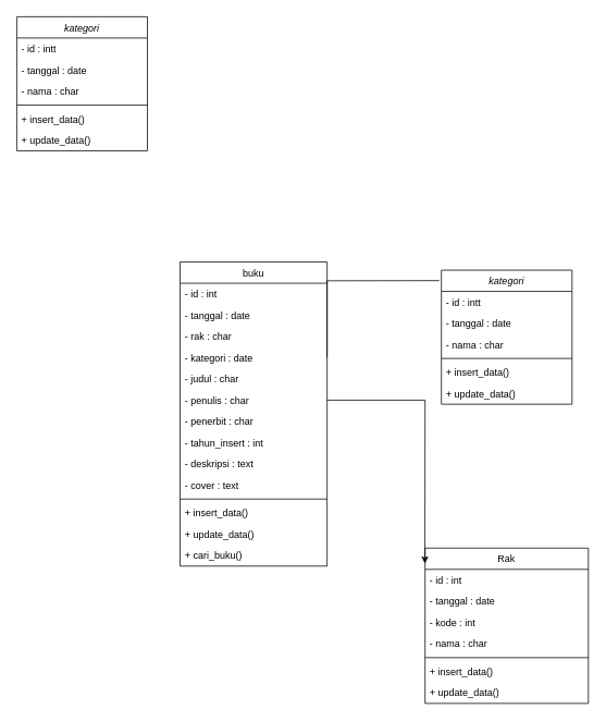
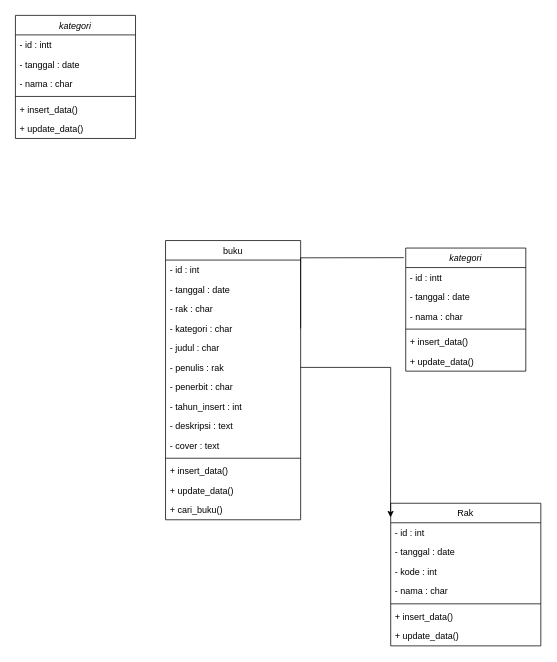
  <mxCell id="0" />
  <mxCell id="1" parent="0" />
  <mxCell id="2" value="kategori" style="swimlane;fontStyle=2;align=center;verticalAlign=top;childLayout=stackLayout;horizontal=1;startSize=26;horizontalStack=0;resizeParent=1;resizeLast=0;collapsible=1;marginBottom=0;rounded=0;shadow=0;strokeWidth=1;" vertex="1" parent="1"><mxGeometry x="540" y="330" width="160" height="164" as="geometry"><mxRectangle x="230" y="140" width="160" height="26" as="alternateBounds" /></mxGeometry></mxCell>
  <mxCell id="3" value="- id : intt" style="text;align=left;verticalAlign=top;spacingLeft=4;spacingRight=4;overflow=hidden;rotatable=0;points=[[0,0.5],[1,0.5]];portConstraint=eastwest;" vertex="1" parent="2"><mxGeometry y="26" width="160" height="26" as="geometry" /></mxCell>
  <mxCell id="4" value="- tanggal : date" style="text;align=left;verticalAlign=top;spacingLeft=4;spacingRight=4;overflow=hidden;rotatable=0;points=[[0,0.5],[1,0.5]];portConstraint=eastwest;rounded=0;shadow=0;html=0;" vertex="1" parent="2"><mxGeometry y="52" width="160" height="26" as="geometry" /></mxCell>
  <mxCell id="5" value="- nama : char&#10;" style="text;align=left;verticalAlign=top;spacingLeft=4;spacingRight=4;overflow=hidden;rotatable=0;points=[[0,0.5],[1,0.5]];portConstraint=eastwest;rounded=0;shadow=0;html=0;" vertex="1" parent="2"><mxGeometry y="78" width="160" height="26" as="geometry" /></mxCell>
  <mxCell id="6" value="" style="line;html=1;strokeWidth=1;align=left;verticalAlign=middle;spacingTop=-1;spacingLeft=3;spacingRight=3;rotatable=0;labelPosition=right;points=[];portConstraint=eastwest;" vertex="1" parent="2"><mxGeometry y="104" width="160" height="8" as="geometry" /></mxCell>
  <mxCell id="7" value="+ insert_data()&#10;" style="text;align=left;verticalAlign=top;spacingLeft=4;spacingRight=4;overflow=hidden;rotatable=0;points=[[0,0.5],[1,0.5]];portConstraint=eastwest;" vertex="1" parent="2"><mxGeometry y="112" width="160" height="26" as="geometry" /></mxCell>
  <mxCell id="8" value="+ update_data()&#10;" style="text;align=left;verticalAlign=top;spacingLeft=4;spacingRight=4;overflow=hidden;rotatable=0;points=[[0,0.5],[1,0.5]];portConstraint=eastwest;" vertex="1" parent="2"><mxGeometry y="138" width="160" height="26" as="geometry" /></mxCell>
  <mxCell id="9" value="Rak" style="swimlane;fontStyle=0;align=center;verticalAlign=top;childLayout=stackLayout;horizontal=1;startSize=26;horizontalStack=0;resizeParent=1;resizeLast=0;collapsible=1;marginBottom=0;rounded=0;shadow=0;strokeWidth=1;" vertex="1" parent="1"><mxGeometry x="520" y="670" width="200" height="190" as="geometry"><mxRectangle x="130" y="380" width="160" height="26" as="alternateBounds" /></mxGeometry></mxCell>
  <mxCell id="10" value="- id : int" style="text;align=left;verticalAlign=top;spacingLeft=4;spacingRight=4;overflow=hidden;rotatable=0;points=[[0,0.5],[1,0.5]];portConstraint=eastwest;" vertex="1" parent="9"><mxGeometry y="26" width="200" height="26" as="geometry" /></mxCell>
  <mxCell id="11" value="- tanggal : date" style="text;align=left;verticalAlign=top;spacingLeft=4;spacingRight=4;overflow=hidden;rotatable=0;points=[[0,0.5],[1,0.5]];portConstraint=eastwest;rounded=0;shadow=0;html=0;" vertex="1" parent="9"><mxGeometry y="52" width="200" height="26" as="geometry" /></mxCell>
  <mxCell id="12" value="- kode : int" style="text;align=left;verticalAlign=top;spacingLeft=4;spacingRight=4;overflow=hidden;rotatable=0;points=[[0,0.5],[1,0.5]];portConstraint=eastwest;rounded=0;shadow=0;html=0;" vertex="1" parent="9"><mxGeometry y="78" width="200" height="26" as="geometry" /></mxCell>
  <mxCell id="13" value="- nama : char" style="text;align=left;verticalAlign=top;spacingLeft=4;spacingRight=4;overflow=hidden;rotatable=0;points=[[0,0.5],[1,0.5]];portConstraint=eastwest;rounded=0;shadow=0;html=0;" vertex="1" parent="9"><mxGeometry y="104" width="200" height="26" as="geometry" /></mxCell>
  <mxCell id="14" value="" style="line;html=1;strokeWidth=1;align=left;verticalAlign=middle;spacingTop=-1;spacingLeft=3;spacingRight=3;rotatable=0;labelPosition=right;points=[];portConstraint=eastwest;" vertex="1" parent="9"><mxGeometry y="130" width="200" height="8" as="geometry" /></mxCell>
  <mxCell id="15" value="+ insert_data()&#10;" style="text;align=left;verticalAlign=top;spacingLeft=4;spacingRight=4;overflow=hidden;rotatable=0;points=[[0,0.5],[1,0.5]];portConstraint=eastwest;fontStyle=0;strokeWidth=0;" vertex="1" parent="9"><mxGeometry y="138" width="200" height="26" as="geometry" /></mxCell>
  <mxCell id="16" value="+ update_data()" style="text;align=left;verticalAlign=top;spacingLeft=4;spacingRight=4;overflow=hidden;rotatable=0;points=[[0,0.5],[1,0.5]];portConstraint=eastwest;fontStyle=0;strokeWidth=0;" vertex="1" parent="9"><mxGeometry y="164" width="200" height="26" as="geometry" /></mxCell>
  <mxCell id="17" value="buku" style="swimlane;fontStyle=0;align=center;verticalAlign=top;childLayout=stackLayout;horizontal=1;startSize=26;horizontalStack=0;resizeParent=1;resizeLast=0;collapsible=1;marginBottom=0;rounded=0;shadow=0;strokeWidth=1;" vertex="1" parent="1"><mxGeometry x="220" y="320" width="180" height="372" as="geometry"><mxRectangle x="550" y="140" width="160" height="26" as="alternateBounds" /></mxGeometry></mxCell>
  <mxCell id="18" value="- id : int&#10;" style="text;align=left;verticalAlign=top;spacingLeft=4;spacingRight=4;overflow=hidden;rotatable=0;points=[[0,0.5],[1,0.5]];portConstraint=eastwest;" vertex="1" parent="17"><mxGeometry y="26" width="180" height="26" as="geometry" /></mxCell>
  <mxCell id="19" value="- tanggal : date&#10;" style="text;align=left;verticalAlign=top;spacingLeft=4;spacingRight=4;overflow=hidden;rotatable=0;points=[[0,0.5],[1,0.5]];portConstraint=eastwest;" vertex="1" parent="17"><mxGeometry y="52" width="180" height="26" as="geometry" /></mxCell>
  <mxCell id="20" value="- rak : char" style="text;align=left;verticalAlign=top;spacingLeft=4;spacingRight=4;overflow=hidden;rotatable=0;points=[[0,0.5],[1,0.5]];portConstraint=eastwest;" vertex="1" parent="17"><mxGeometry y="78" width="180" height="26" as="geometry" /></mxCell>
- <mxCell id="21" value="- kategori : date&#10;" style="text;align=left;verticalAlign=top;spacingLeft=4;spacingRight=4;overflow=hidden;rotatable=0;points=[[0,0.5],[1,0.5]];portConstraint=eastwest;rounded=0;shadow=0;html=0;" vertex="1" parent="17"><mxGeometry y="104" width="180" height="26" as="geometry" /></mxCell>
+ <mxCell id="21" value="- kategori : char&#10;" style="text;align=left;verticalAlign=top;spacingLeft=4;spacingRight=4;overflow=hidden;rotatable=0;points=[[0,0.5],[1,0.5]];portConstraint=eastwest;rounded=0;shadow=0;html=0;" vertex="1" parent="17"><mxGeometry y="104" width="180" height="26" as="geometry" /></mxCell>
  <mxCell id="22" value="- judul : char" style="text;align=left;verticalAlign=top;spacingLeft=4;spacingRight=4;overflow=hidden;rotatable=0;points=[[0,0.5],[1,0.5]];portConstraint=eastwest;rounded=0;shadow=0;html=0;" vertex="1" parent="17"><mxGeometry y="130" width="180" height="26" as="geometry" /></mxCell>
- <mxCell id="23" value="- penulis : char&#10;" style="text;align=left;verticalAlign=top;spacingLeft=4;spacingRight=4;overflow=hidden;rotatable=0;points=[[0,0.5],[1,0.5]];portConstraint=eastwest;rounded=0;shadow=0;html=0;" vertex="1" parent="17"><mxGeometry y="156" width="180" height="26" as="geometry" /></mxCell>
+ <mxCell id="23" value="- penulis : rak&#10;" style="text;align=left;verticalAlign=top;spacingLeft=4;spacingRight=4;overflow=hidden;rotatable=0;points=[[0,0.5],[1,0.5]];portConstraint=eastwest;rounded=0;shadow=0;html=0;" vertex="1" parent="17"><mxGeometry y="156" width="180" height="26" as="geometry" /></mxCell>
  <mxCell id="24" value="- penerbit : char" style="text;align=left;verticalAlign=top;spacingLeft=4;spacingRight=4;overflow=hidden;rotatable=0;points=[[0,0.5],[1,0.5]];portConstraint=eastwest;rounded=0;shadow=0;html=0;" vertex="1" parent="17"><mxGeometry y="182" width="180" height="26" as="geometry" /></mxCell>
  <mxCell id="25" value="- tahun_insert : int&#10;      " style="text;align=left;verticalAlign=top;spacingLeft=4;spacingRight=4;overflow=hidden;rotatable=0;points=[[0,0.5],[1,0.5]];portConstraint=eastwest;rounded=0;shadow=0;html=0;" vertex="1" parent="17"><mxGeometry y="208" width="180" height="26" as="geometry" /></mxCell>
  <mxCell id="26" value="- deskripsi : text" style="text;align=left;verticalAlign=top;spacingLeft=4;spacingRight=4;overflow=hidden;rotatable=0;points=[[0,0.5],[1,0.5]];portConstraint=eastwest;" vertex="1" parent="17"><mxGeometry y="234" width="180" height="26" as="geometry" /></mxCell>
  <mxCell id="27" value="- cover : text" style="text;align=left;verticalAlign=top;spacingLeft=4;spacingRight=4;overflow=hidden;rotatable=0;points=[[0,0.5],[1,0.5]];portConstraint=eastwest;" vertex="1" parent="17"><mxGeometry y="260" width="180" height="26" as="geometry" /></mxCell>
  <mxCell id="28" value="" style="line;html=1;strokeWidth=1;align=left;verticalAlign=middle;spacingTop=-1;spacingLeft=3;spacingRight=3;rotatable=0;labelPosition=right;points=[];portConstraint=eastwest;" vertex="1" parent="17"><mxGeometry y="286" width="180" height="8" as="geometry" /></mxCell>
  <mxCell id="29" value="+ insert_data()" style="text;align=left;verticalAlign=top;spacingLeft=4;spacingRight=4;overflow=hidden;rotatable=0;points=[[0,0.5],[1,0.5]];portConstraint=eastwest;" vertex="1" parent="17"><mxGeometry y="294" width="180" height="26" as="geometry" /></mxCell>
  <mxCell id="30" value="+ update_data()" style="text;align=left;verticalAlign=top;spacingLeft=4;spacingRight=4;overflow=hidden;rotatable=0;points=[[0,0.5],[1,0.5]];portConstraint=eastwest;" vertex="1" parent="17"><mxGeometry y="320" width="180" height="26" as="geometry" /></mxCell>
  <mxCell id="31" value="+ cari_buku()" style="text;align=left;verticalAlign=top;spacingLeft=4;spacingRight=4;overflow=hidden;rotatable=0;points=[[0,0.5],[1,0.5]];portConstraint=eastwest;rounded=0;shadow=0;html=0;" vertex="1" parent="17"><mxGeometry y="346" width="180" height="26" as="geometry" /></mxCell>
  <mxCell id="32" value="" style="endArrow=classic;html=1;rounded=0;exitX=1;exitY=0.5;exitDx=0;exitDy=0;entryX=-0.001;entryY=0.099;entryDx=0;entryDy=0;entryPerimeter=0;" edge="1" parent="1" source="23" target="9"><mxGeometry width="50" height="50" relative="1" as="geometry"><mxPoint x="410" y="220" as="sourcePoint" /><mxPoint x="460" y="170" as="targetPoint" /><Array as="points"><mxPoint x="520" y="489" /></Array></mxGeometry></mxCell>
  <mxCell id="33" value="" style="endArrow=none;html=1;rounded=0;exitX=1;exitY=0.5;exitDx=0;exitDy=0;entryX=-0.016;entryY=0.078;entryDx=0;entryDy=0;entryPerimeter=0;" edge="1" parent="1" source="21" target="2"><mxGeometry width="50" height="50" relative="1" as="geometry"><mxPoint x="400" y="80" as="sourcePoint" /><mxPoint x="530" y="340" as="targetPoint" /><Array as="points"><mxPoint x="400" y="343" /></Array></mxGeometry></mxCell>
  <mxCell id="34" value="kategori" style="swimlane;fontStyle=2;align=center;verticalAlign=top;childLayout=stackLayout;horizontal=1;startSize=26;horizontalStack=0;resizeParent=1;resizeLast=0;collapsible=1;marginBottom=0;rounded=0;shadow=0;strokeWidth=1;" vertex="1" parent="1"><mxGeometry x="20" y="20" width="160" height="164" as="geometry"><mxRectangle x="230" y="140" width="160" height="26" as="alternateBounds" /></mxGeometry></mxCell>
  <mxCell id="35" value="- id : intt" style="text;align=left;verticalAlign=top;spacingLeft=4;spacingRight=4;overflow=hidden;rotatable=0;points=[[0,0.5],[1,0.5]];portConstraint=eastwest;" vertex="1" parent="34"><mxGeometry y="26" width="160" height="26" as="geometry" /></mxCell>
  <mxCell id="36" value="- tanggal : date" style="text;align=left;verticalAlign=top;spacingLeft=4;spacingRight=4;overflow=hidden;rotatable=0;points=[[0,0.5],[1,0.5]];portConstraint=eastwest;rounded=0;shadow=0;html=0;" vertex="1" parent="34"><mxGeometry y="52" width="160" height="26" as="geometry" /></mxCell>
  <mxCell id="37" value="- nama : char&#10;" style="text;align=left;verticalAlign=top;spacingLeft=4;spacingRight=4;overflow=hidden;rotatable=0;points=[[0,0.5],[1,0.5]];portConstraint=eastwest;rounded=0;shadow=0;html=0;" vertex="1" parent="34"><mxGeometry y="78" width="160" height="26" as="geometry" /></mxCell>
  <mxCell id="38" value="" style="line;html=1;strokeWidth=1;align=left;verticalAlign=middle;spacingTop=-1;spacingLeft=3;spacingRight=3;rotatable=0;labelPosition=right;points=[];portConstraint=eastwest;" vertex="1" parent="34"><mxGeometry y="104" width="160" height="8" as="geometry" /></mxCell>
  <mxCell id="39" value="+ insert_data()&#10;" style="text;align=left;verticalAlign=top;spacingLeft=4;spacingRight=4;overflow=hidden;rotatable=0;points=[[0,0.5],[1,0.5]];portConstraint=eastwest;" vertex="1" parent="34"><mxGeometry y="112" width="160" height="26" as="geometry" /></mxCell>
  <mxCell id="40" value="+ update_data()&#10;" style="text;align=left;verticalAlign=top;spacingLeft=4;spacingRight=4;overflow=hidden;rotatable=0;points=[[0,0.5],[1,0.5]];portConstraint=eastwest;" vertex="1" parent="34"><mxGeometry y="138" width="160" height="26" as="geometry" /></mxCell>
